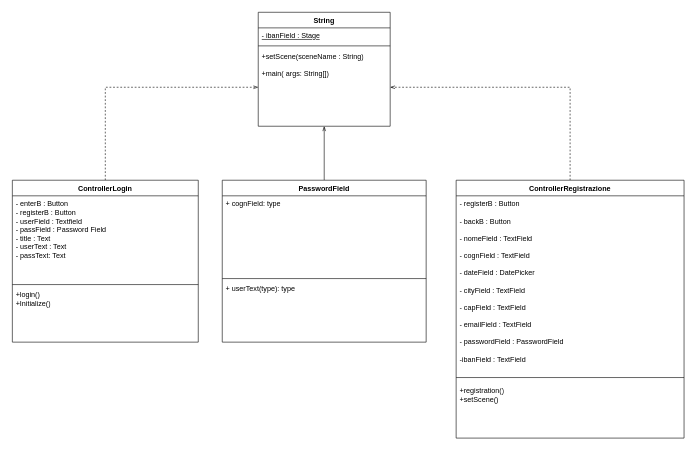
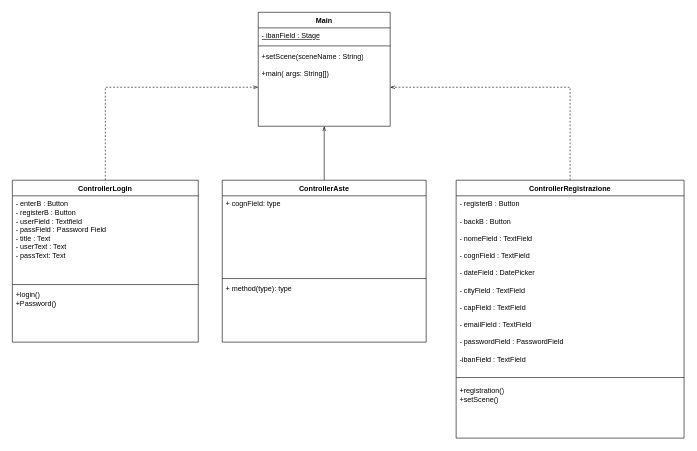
  <mxCell id="0" />
  <mxCell id="1" parent="0" />
- <mxCell id="2" value="String" style="swimlane;fontStyle=1;align=center;verticalAlign=top;childLayout=stackLayout;horizontal=1;startSize=26;horizontalStack=0;resizeParent=1;resizeParentMax=0;resizeLast=0;collapsible=1;marginBottom=0;whiteSpace=wrap;html=1;" vertex="1" parent="1"><mxGeometry x="430" y="20" width="220" height="190" as="geometry" /></mxCell>
+ <mxCell id="2" value="Main" style="swimlane;fontStyle=1;align=center;verticalAlign=top;childLayout=stackLayout;horizontal=1;startSize=26;horizontalStack=0;resizeParent=1;resizeParentMax=0;resizeLast=0;collapsible=1;marginBottom=0;whiteSpace=wrap;html=1;" vertex="1" parent="1"><mxGeometry x="430" y="20" width="220" height="190" as="geometry" /></mxCell>
  <mxCell id="3" value="&lt;u&gt;- ibanField : Stage&lt;/u&gt;" style="text;strokeColor=none;fillColor=none;align=left;verticalAlign=top;spacingLeft=4;spacingRight=4;overflow=hidden;rotatable=0;points=[[0,0.5],[1,0.5]];portConstraint=eastwest;whiteSpace=wrap;html=1;" vertex="1" parent="2"><mxGeometry y="26" width="220" height="26" as="geometry" /></mxCell>
  <mxCell id="4" value="" style="line;strokeWidth=1;fillColor=none;align=left;verticalAlign=middle;spacingTop=-1;spacingLeft=3;spacingRight=3;rotatable=0;labelPosition=right;points=[];portConstraint=eastwest;strokeColor=inherit;" vertex="1" parent="2"><mxGeometry y="52" width="220" height="8" as="geometry" /></mxCell>
  <mxCell id="5" value="+setScene(sceneName : String)&lt;br&gt;&lt;br&gt;+main( args: String[])&lt;br&gt;&lt;div&gt;&lt;br/&gt;&lt;/div&gt;" style="text;strokeColor=none;fillColor=none;align=left;verticalAlign=top;spacingLeft=4;spacingRight=4;overflow=hidden;rotatable=0;points=[[0,0.5],[1,0.5]];portConstraint=eastwest;whiteSpace=wrap;html=1;" vertex="1" parent="2"><mxGeometry y="60" width="220" height="130" as="geometry" /></mxCell>
  <mxCell id="6" style="edgeStyle=orthogonalEdgeStyle;rounded=0;orthogonalLoop=1;jettySize=auto;html=1;dashed=0;endArrow=openThin;endFill=0;" edge="1" parent="1" source="7" target="2"><mxGeometry relative="1" as="geometry" /></mxCell>
- <mxCell id="7" value="PasswordField" style="swimlane;fontStyle=1;align=center;verticalAlign=top;childLayout=stackLayout;horizontal=1;startSize=26;horizontalStack=0;resizeParent=1;resizeParentMax=0;resizeLast=0;collapsible=1;marginBottom=0;whiteSpace=wrap;html=1;" vertex="1" parent="1"><mxGeometry x="370" y="300" width="340" height="270" as="geometry" /></mxCell>
+ <mxCell id="7" value="ControllerAste" style="swimlane;fontStyle=1;align=center;verticalAlign=top;childLayout=stackLayout;horizontal=1;startSize=26;horizontalStack=0;resizeParent=1;resizeParentMax=0;resizeLast=0;collapsible=1;marginBottom=0;whiteSpace=wrap;html=1;" vertex="1" parent="1"><mxGeometry x="370" y="300" width="340" height="270" as="geometry" /></mxCell>
  <mxCell id="8" value="+ cognField: type" style="text;strokeColor=none;fillColor=none;align=left;verticalAlign=top;spacingLeft=4;spacingRight=4;overflow=hidden;rotatable=0;points=[[0,0.5],[1,0.5]];portConstraint=eastwest;whiteSpace=wrap;html=1;" vertex="1" parent="7"><mxGeometry y="26" width="340" height="134" as="geometry" /></mxCell>
  <mxCell id="9" value="" style="line;strokeWidth=1;fillColor=none;align=left;verticalAlign=middle;spacingTop=-1;spacingLeft=3;spacingRight=3;rotatable=0;labelPosition=right;points=[];portConstraint=eastwest;strokeColor=inherit;" vertex="1" parent="7"><mxGeometry y="160" width="340" height="8" as="geometry" /></mxCell>
- <mxCell id="10" value="+ userText(type): type" style="text;strokeColor=none;fillColor=none;align=left;verticalAlign=top;spacingLeft=4;spacingRight=4;overflow=hidden;rotatable=0;points=[[0,0.5],[1,0.5]];portConstraint=eastwest;whiteSpace=wrap;html=1;" vertex="1" parent="7"><mxGeometry y="168" width="340" height="102" as="geometry" /></mxCell>
+ <mxCell id="10" value="+ method(type): type" style="text;strokeColor=none;fillColor=none;align=left;verticalAlign=top;spacingLeft=4;spacingRight=4;overflow=hidden;rotatable=0;points=[[0,0.5],[1,0.5]];portConstraint=eastwest;whiteSpace=wrap;html=1;" vertex="1" parent="7"><mxGeometry y="168" width="340" height="102" as="geometry" /></mxCell>
  <mxCell id="11" style="edgeStyle=orthogonalEdgeStyle;rounded=0;orthogonalLoop=1;jettySize=auto;html=1;dashed=1;endArrow=openThin;endFill=0;" edge="1" parent="1" source="12" target="5"><mxGeometry relative="1" as="geometry" /></mxCell>
  <mxCell id="12" value="ControllerLogin" style="swimlane;fontStyle=1;align=center;verticalAlign=top;childLayout=stackLayout;horizontal=1;startSize=26;horizontalStack=0;resizeParent=1;resizeParentMax=0;resizeLast=0;collapsible=1;marginBottom=0;whiteSpace=wrap;html=1;" vertex="1" parent="1"><mxGeometry x="20" y="300" width="310" height="270" as="geometry" /></mxCell>
  <mxCell id="13" value="- enterB : Button&lt;div&gt;- registerB : Button&lt;/div&gt;&lt;div&gt;- userField : Textfield&lt;/div&gt;&lt;div&gt;- passField : Password Field&lt;/div&gt;&lt;div&gt;- title : Text&lt;/div&gt;&lt;div&gt;- userText : Text&lt;/div&gt;&lt;div&gt;- passText: Text&lt;/div&gt;&lt;div&gt;&lt;br&gt;&lt;/div&gt;" style="text;strokeColor=none;fillColor=none;align=left;verticalAlign=top;spacingLeft=4;spacingRight=4;overflow=hidden;rotatable=0;points=[[0,0.5],[1,0.5]];portConstraint=eastwest;whiteSpace=wrap;html=1;" vertex="1" parent="12"><mxGeometry y="26" width="310" height="144" as="geometry" /></mxCell>
  <mxCell id="14" value="" style="line;strokeWidth=1;fillColor=none;align=left;verticalAlign=middle;spacingTop=-1;spacingLeft=3;spacingRight=3;rotatable=0;labelPosition=right;points=[];portConstraint=eastwest;strokeColor=inherit;" vertex="1" parent="12"><mxGeometry y="170" width="310" height="8" as="geometry" /></mxCell>
- <mxCell id="15" value="+login()&lt;br&gt;+Initialize()" style="text;strokeColor=none;fillColor=none;align=left;verticalAlign=top;spacingLeft=4;spacingRight=4;overflow=hidden;rotatable=0;points=[[0,0.5],[1,0.5]];portConstraint=eastwest;whiteSpace=wrap;html=1;" vertex="1" parent="12"><mxGeometry y="178" width="310" height="92" as="geometry" /></mxCell>
+ <mxCell id="15" value="+login()&lt;br&gt;+Password()" style="text;strokeColor=none;fillColor=none;align=left;verticalAlign=top;spacingLeft=4;spacingRight=4;overflow=hidden;rotatable=0;points=[[0,0.5],[1,0.5]];portConstraint=eastwest;whiteSpace=wrap;html=1;" vertex="1" parent="12"><mxGeometry y="178" width="310" height="92" as="geometry" /></mxCell>
  <mxCell id="16" style="edgeStyle=orthogonalEdgeStyle;rounded=0;orthogonalLoop=1;jettySize=auto;html=1;dashed=1;endArrow=openThin;endFill=0;" edge="1" parent="1" source="17" target="5"><mxGeometry relative="1" as="geometry" /></mxCell>
  <mxCell id="17" value="ControllerRegistrazione" style="swimlane;fontStyle=1;align=center;verticalAlign=top;childLayout=stackLayout;horizontal=1;startSize=26;horizontalStack=0;resizeParent=1;resizeParentMax=0;resizeLast=0;collapsible=1;marginBottom=0;whiteSpace=wrap;html=1;" vertex="1" parent="1"><mxGeometry x="760" y="300" width="380" height="430" as="geometry" /></mxCell>
  <mxCell id="18" value="- registerB : Button&lt;br&gt;&lt;br&gt;- backB : Button&lt;br&gt;&lt;br&gt;- nomeField : TextField&lt;br&gt;&lt;br&gt;- cognField : TextField&lt;br&gt;&lt;br&gt;- dateField : DatePicker&lt;br&gt;&lt;br&gt;- cityField : TextField&lt;br&gt;&lt;br&gt;- capField : TextField&lt;br&gt;&lt;br&gt;- emailField : TextField&lt;br&gt;&lt;br&gt;- passwordField : PasswordField&lt;div&gt;&lt;br&gt;&lt;/div&gt;&lt;div&gt;-ibanField : TextField&lt;/div&gt;" style="text;strokeColor=none;fillColor=none;align=left;verticalAlign=top;spacingLeft=4;spacingRight=4;overflow=hidden;rotatable=0;points=[[0,0.5],[1,0.5]];portConstraint=eastwest;whiteSpace=wrap;html=1;" vertex="1" parent="17"><mxGeometry y="26" width="380" height="294" as="geometry" /></mxCell>
  <mxCell id="19" value="" style="line;strokeWidth=1;fillColor=none;align=left;verticalAlign=middle;spacingTop=-1;spacingLeft=3;spacingRight=3;rotatable=0;labelPosition=right;points=[];portConstraint=eastwest;strokeColor=inherit;" vertex="1" parent="17"><mxGeometry y="320" width="380" height="18" as="geometry" /></mxCell>
  <mxCell id="20" value="+registration()&lt;br&gt;+setScene()" style="text;strokeColor=none;fillColor=none;align=left;verticalAlign=top;spacingLeft=4;spacingRight=4;overflow=hidden;rotatable=0;points=[[0,0.5],[1,0.5]];portConstraint=eastwest;whiteSpace=wrap;html=1;" vertex="1" parent="17"><mxGeometry y="338" width="380" height="92" as="geometry" /></mxCell>
